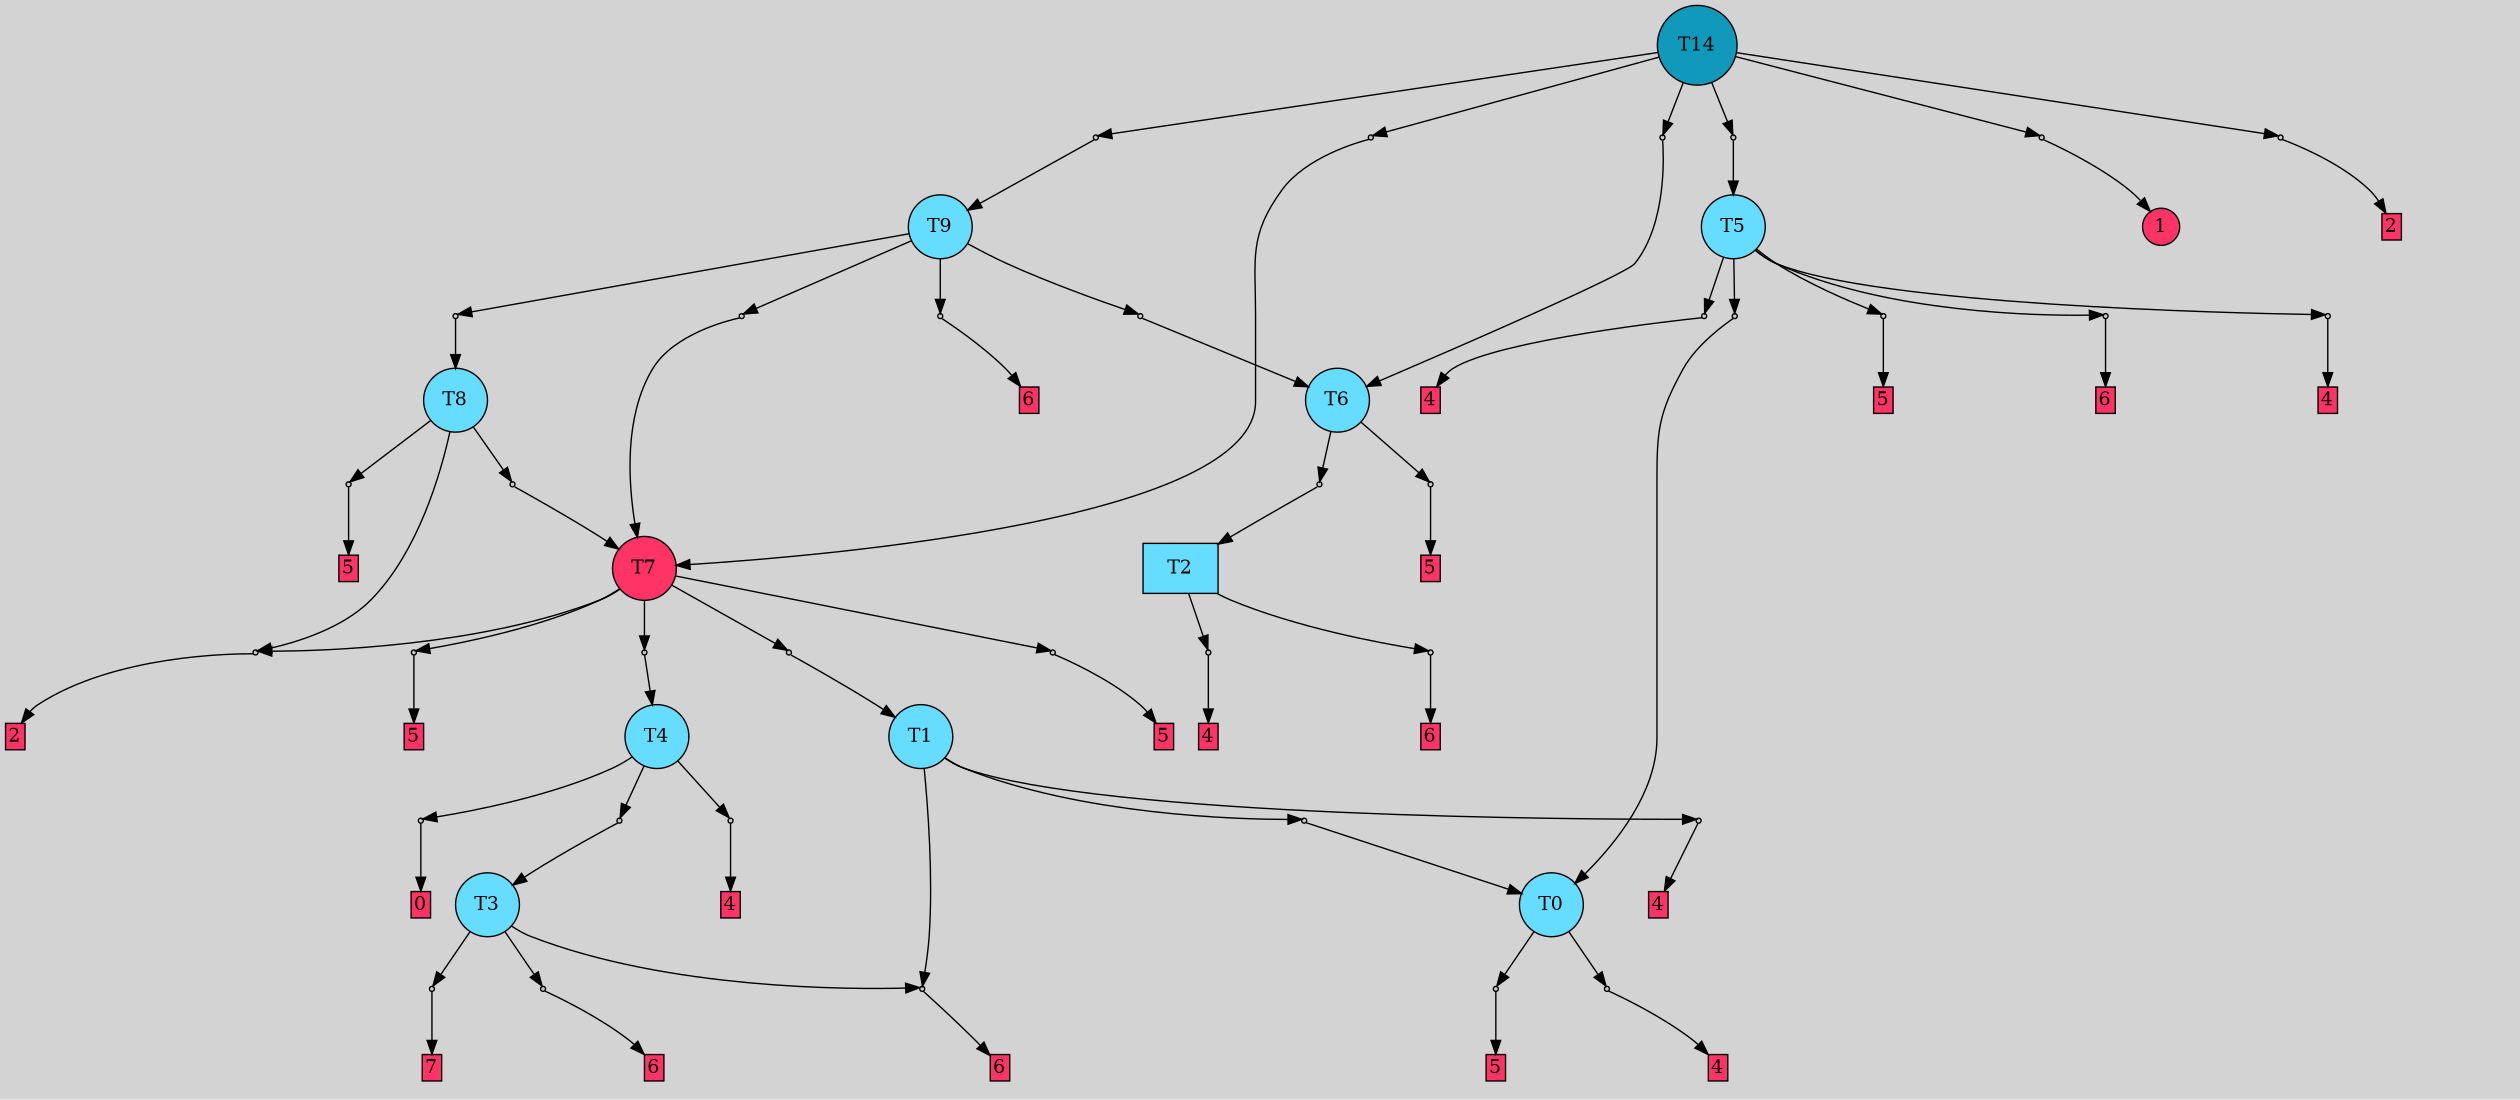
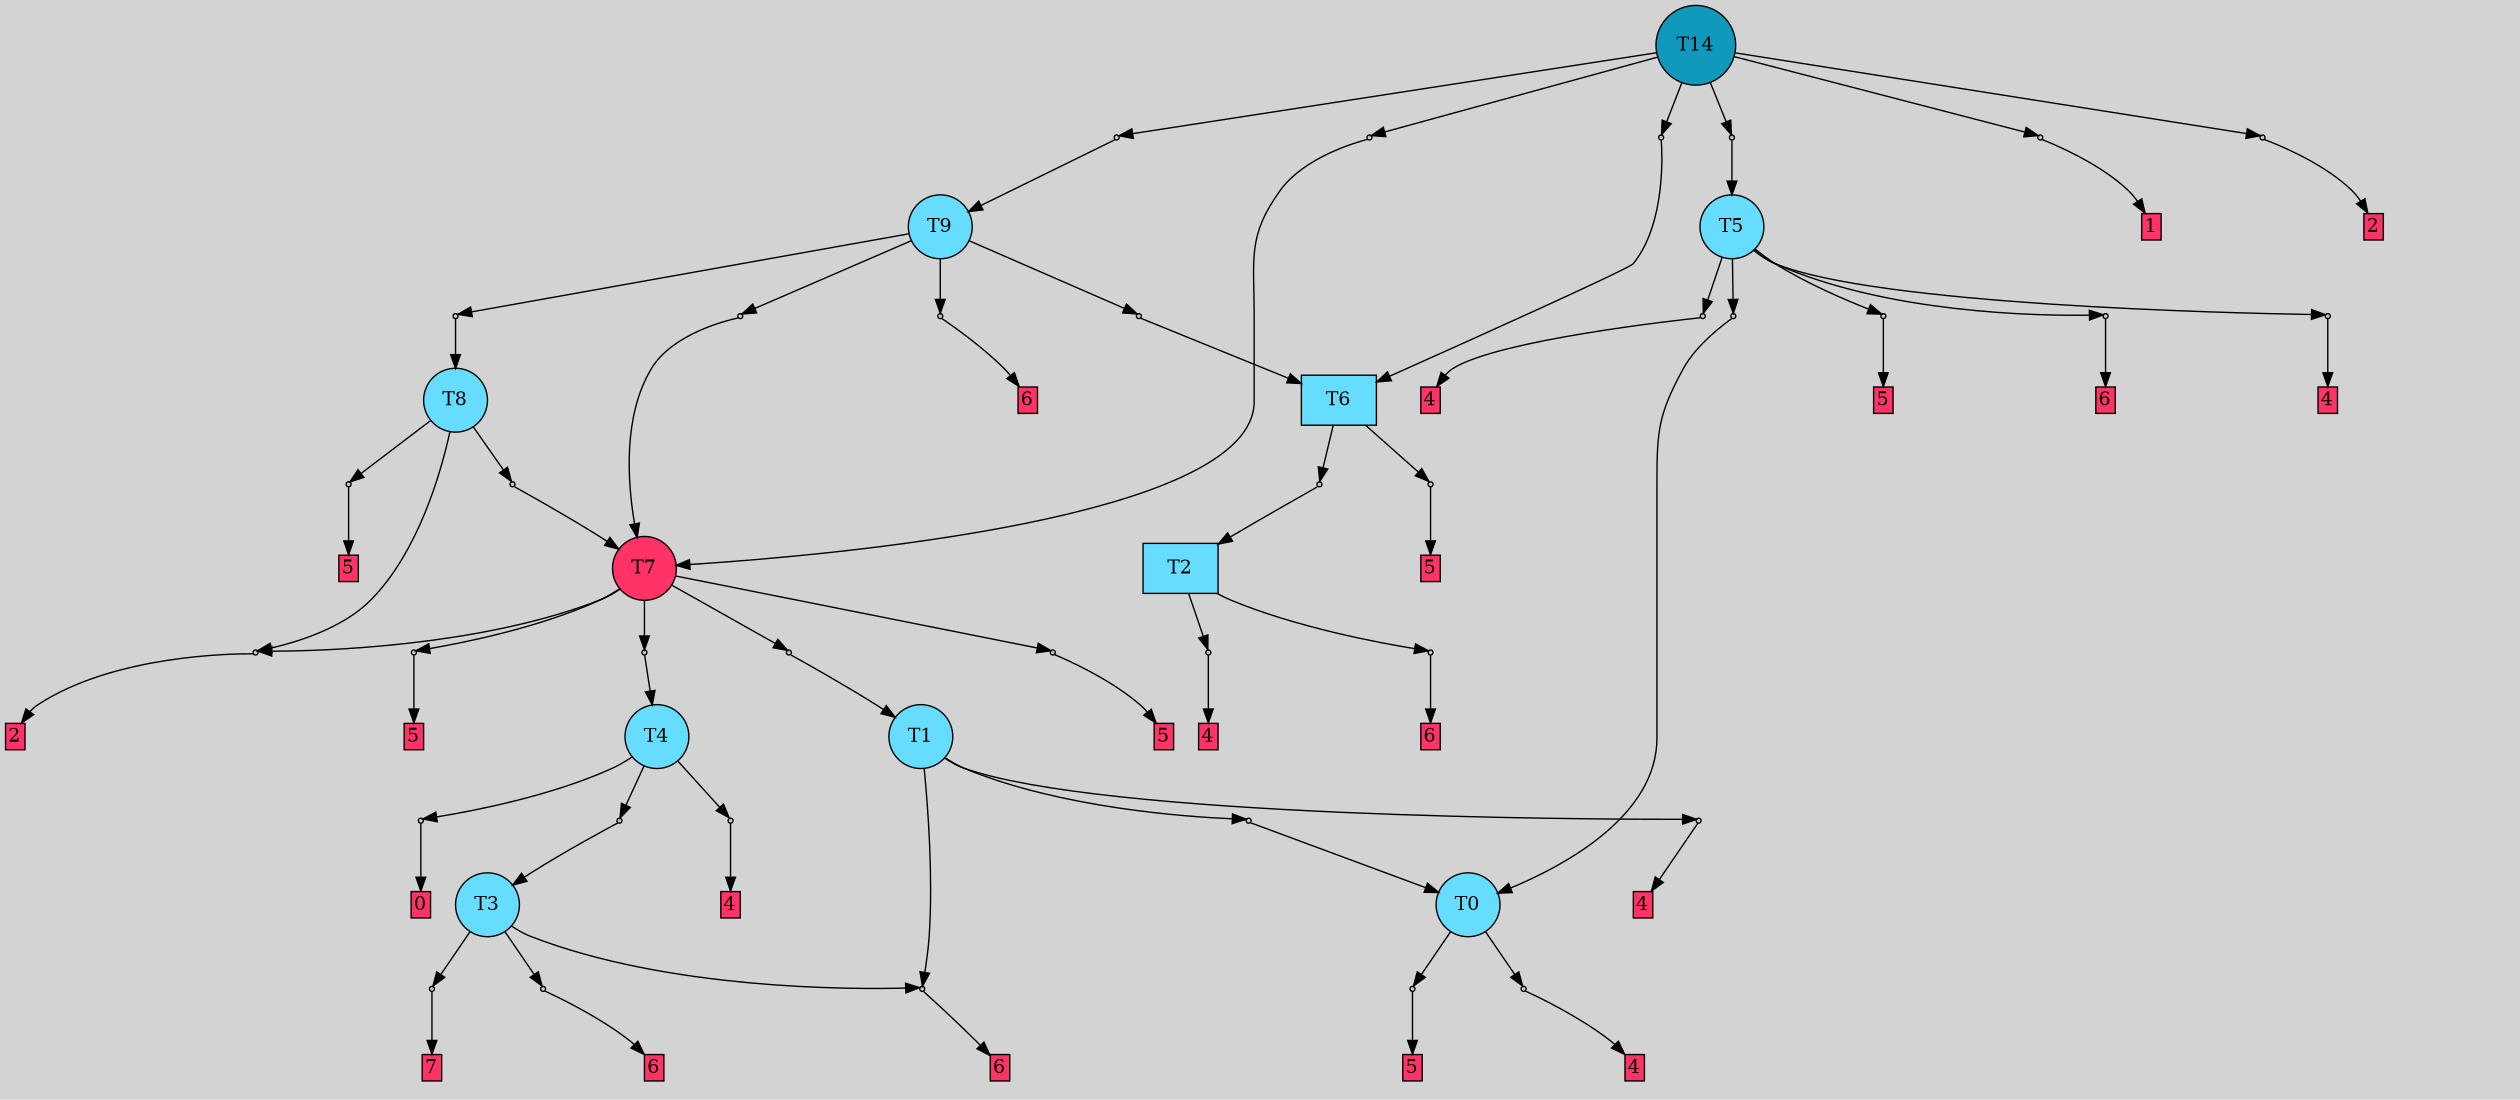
  digraph {
    bgcolor=lightgray
    node [shape=box style=filled]
    n1 [fillcolor="#1199bb" label=T14 shape=circle]
    P30 [fillcolor="#cccccc" shape=point]
    P31 [fillcolor="#cccccc" shape=point]
    P32 [fillcolor="#cccccc" shape=point]
    P33 [fillcolor="#cccccc" shape=point]
    P34 [fillcolor="#cccccc" shape=point]
    P35 [fillcolor="#cccccc" shape=point]
    T0 [fillcolor="#66ddff" shape=circle]
    P0 [fillcolor="#cccccc" shape=point]
    P1 [fillcolor="#cccccc" shape=point]
    n11 [label="2|3&1|2#4|1&#92;n6|0&0|3#1|6&#92;n" style=invis]
    n12 [fillcolor="#ff3366" height=0 label=4 margin=0.03 width=0]
    n13 [label="8|0&3|1#1|1&#92;n" style=invis]
    n14 [fillcolor="#ff3366" height=0 label=5 margin=0.03 width=0]
    T1 [fillcolor="#66ddff" shape=circle]
    P2 [fillcolor="#cccccc" shape=point]
    P3 [fillcolor="#cccccc" shape=point]
    P4 [fillcolor="#cccccc" shape=point]
    n19 [label="1|0&0|0#3|7&#92;n" style=invis]
    n20 [fillcolor="#ff3366" height=0 label=6 margin=0.03 width=0]
    n21 [label="8|0&3|5#4|6&#92;n" style=invis]
    n22 [label="6|0&3|3#1|6&#92;n" style=invis]
    n23 [fillcolor="#ff3366" height=0 label=4 margin=0.03 width=0]
    T2 [fillcolor="#66ddff"]
    P5 [fillcolor="#cccccc" shape=point]
    P6 [fillcolor="#cccccc" shape=point]
    n27 [label="3|0&3|4#0|3&#92;n" style=invis]
    n28 [fillcolor="#ff3366" height=0 label=6 margin=0.03 width=0]
    n29 [label="1|0&1|3#1|2&#92;n" style=invis]
    n30 [fillcolor="#ff3366" height=0 label=4 margin=0.03 width=0]
    T3 [fillcolor="#66ddff" shape=circle]
    P7 [fillcolor="#cccccc" shape=point]
    P8 [fillcolor="#cccccc" shape=point]
    n34 [label="5|0&3|6#4|5&#92;n" style=invis]
    n35 [fillcolor="#ff3366" height=0 label=7 margin=0.03 width=0]
    n36 [label="3|0&1|2#3|0&#92;n" style=invis]
    n37 [fillcolor="#ff3366" height=0 label=6 margin=0.03 width=0]
    T4 [fillcolor="#66ddff" shape=circle]
    P9 [fillcolor="#cccccc" shape=point]
    P10 [fillcolor="#cccccc" shape=point]
    P11 [fillcolor="#cccccc" shape=point]
    n42 [label="3|0&2|5#1|0&#92;n" style=invis]
    n43 [fillcolor="#ff3366" height=0 label=4 margin=0.03 width=0]
    n44 [label="0|0&3|1#0|0&#92;n" style=invis]
    I11 [style=invis]
    n46 [fillcolor="#ff3366" height=0 label=0 margin=0.03 width=0]
    T5 [fillcolor="#66ddff" shape=circle]
    P12 [fillcolor="#cccccc" shape=point]
    P13 [fillcolor="#cccccc" shape=point]
    P14 [fillcolor="#cccccc" shape=point]
    P15 [fillcolor="#cccccc" shape=point]
    P16 [fillcolor="#cccccc" shape=point]
    n53 [label="2|0&3|2#1|2&#92;n" style=invis]
    n54 [fillcolor="#ff3366" height=0 label=5 margin=0.03 width=0]
    n55 [label="0|0&3|1#0|0&#92;n" style=invis]
    n56 [fillcolor="#ff3366" height=0 label=6 margin=0.03 width=0]
    n57 [label="1|3&3|5#3|0&#92;n6|0&0|3#1|6&#92;n" style=invis]
    n58 [fillcolor="#ff3366" height=0 label=4 margin=0.03 width=0]
    n59 [label="5|1&4|2#4|7&#92;n8|0&0|1#0|1&#92;n" style=invis]
    n60 [fillcolor="#ff3366" height=0 label=4 margin=0.03 width=0]
    n61 [label="8|0&3|5#1|6&#92;n" style=invis]
-   T6 [fillcolor="#66ddff" shape=circle]
+   T6 [fillcolor="#66ddff"]
    P17 [fillcolor="#cccccc" shape=point]
    P18 [fillcolor="#cccccc" shape=point]
    n65 [label="2|6&0|1#0|6&#92;n4|0&1|2#0|6&#92;n" style=invis]
    n66 [label="2|0&3|2#1|2&#92;n" style=invis]
    n67 [fillcolor="#ff3366" height=0 label=5 margin=0.03 width=0]
    T7 [fillcolor="#ff3366" shape=circle]
    P19 [fillcolor="#cccccc" shape=point]
    P20 [fillcolor="#cccccc" shape=point]
    P21 [fillcolor="#cccccc" shape=point]
    P22 [fillcolor="#cccccc" shape=point]
    P23 [fillcolor="#cccccc" shape=point]
    n74 [label="0|6&0|4#1|7&#92;n4|0&1|7#0|6&#92;n" style=invis]
    n75 [label="2|0&3|2#4|2&#92;n" style=invis]
    n76 [fillcolor="#ff3366" height=0 label=2 margin=0.03 width=0]
    n77 [label="1|0&3|6#1|7&#92;n" style=invis]
    n78 [fillcolor="#ff3366" height=0 label=5 margin=0.03 width=0]
    n79 [label="1|0&1|6#1|4&#92;n" style=invis]
    n80 [label="1|0&3|6#3|1&#92;n" style=invis]
    n81 [fillcolor="#ff3366" height=0 label=5 margin=0.03 width=0]
    T8 [fillcolor="#66ddff" shape=circle]
    P24 [fillcolor="#cccccc" shape=point]
    P25 [fillcolor="#cccccc" shape=point]
    n85 [label="2|0&1|2#1|2&#92;n" style=invis]
    n86 [fillcolor="#ff3366" height=0 label=5 margin=0.03 width=0]
    n87 [label="8|0&1|1#3|4&#92;n" style=invis]
    T9 [fillcolor="#66ddff" shape=circle]
    P26 [fillcolor="#cccccc" shape=point]
    P27 [fillcolor="#cccccc" shape=point]
    P28 [fillcolor="#cccccc" shape=point]
    P29 [fillcolor="#cccccc" shape=point]
    n93 [label="2|0&3|2#2|2&#92;n" style=invis]
    n94 [label="4|0&3|5#2|5&#92;n" style=invis]
    n95 [fillcolor="#ff3366" height=0 label=6 margin=0.03 width=0]
    n96 [label="0|0&1|5#3|6&#92;n" style=invis]
    n97 [label="8|0&2|3#0|7&#92;n" style=invis]
    n98 [label="3|0&2|7#1|4&#92;n" style=invis]
    n99 [label="2|4&3|1#1|3&#92;n0|6&0|4#1|7&#92;n4|0&1|7#0|6&#92;n" style=invis]
-   n100 [fillcolor="#ff3366" height=0 label=1 margin=0.03 shape=circle width=0]
+   n100 [fillcolor="#ff3366" height=0 label=1 margin=0.03 width=0]
    n101 [label="8|0&2|3#0|7&#92;n" style=invis]
    n102 [label="2|0&3|2#4|2&#92;n" style=invis]
    n103 [fillcolor="#ff3366" height=0 label=2 margin=0.03 width=0]
    n104 [label="3|0&3|0#0|1&#92;n" style=invis]
    n105 [label="8|0&2|7#2|7&#92;n" style=invis]
    subgraph sub_1 {
      rank=same
      n1
    }
    n1 -> P30
    n1 -> P31
    n1 -> P32
    n1 -> P33
    n1 -> P34
    n1 -> P35
    P30 -> T6
    P30 -> n98 [style=invis]
    P31 -> n99 [style=invis]
    P31 -> n100
    P32 -> T5
    P32 -> n101 [style=invis]
    P33 -> n102 [style=invis]
    P33 -> n103
    P34 -> T7
    P34 -> n104 [style=invis]
    P35 -> T9
    P35 -> n105 [style=invis]
    T0 -> P0
    T0 -> P1
    P0 -> n11 [style=invis]
    P0 -> n12
    P1 -> n13 [style=invis]
    P1 -> n14
    T1 -> P2
    T1 -> P3
    T1 -> P4
    P2 -> n19 [style=invis]
    P2 -> n20
    P3 -> T0
    P3 -> n21 [style=invis]
    P4 -> n22 [style=invis]
    P4 -> n23
    T2 -> P5
    T2 -> P6
    P5 -> n27 [style=invis]
    P5 -> n28
    P6 -> n29 [style=invis]
    P6 -> n30
    T3 -> P2
    T3 -> P7
    T3 -> P8
    P7 -> n34 [style=invis]
    P7 -> n35
    P8 -> n36 [style=invis]
    P8 -> n37
    T4 -> P9
    T4 -> P10
    T4 -> P11
    P9 -> n42 [style=invis]
    P9 -> n43
    P10 -> T3
    P10 -> n44 [style=invis]
    P11 -> I11 [style=invis]
    P11 -> n46
    T5 -> P12
    T5 -> P13
    T5 -> P14
    T5 -> P15
    T5 -> P16
    P12 -> n53 [style=invis]
    P12 -> n54
    P13 -> n55 [style=invis]
    P13 -> n56
    P14 -> n57 [style=invis]
    P14 -> n58
    P15 -> n59 [style=invis]
    P15 -> n60
    P16 -> T0
    P16 -> n61 [style=invis]
    T6 -> P17
    T6 -> P18
    P17 -> T2
    P17 -> n65 [style=invis]
    P18 -> n66 [style=invis]
    P18 -> n67
    T7 -> P19
    T7 -> P20
    T7 -> P21
    T7 -> P22
    T7 -> P23
    P19 -> T4
    P19 -> n74 [style=invis]
    P20 -> n75 [style=invis]
    P20 -> n76
    P21 -> n77 [style=invis]
    P21 -> n78
    P22 -> T1
    P22 -> n79 [style=invis]
    P23 -> n80 [style=invis]
    P23 -> n81
    T8 -> P20
    T8 -> P24
    T8 -> P25
    P24 -> n85 [style=invis]
    P24 -> n86
    P25 -> T7
    P25 -> n87 [style=invis]
    T9 -> P26
    T9 -> P27
    T9 -> P28
    T9 -> P29
    P26 -> T8
    P26 -> n93 [style=invis]
    P27 -> n94 [style=invis]
    P27 -> n95
    P28 -> T7
    P28 -> n96 [style=invis]
    P29 -> T6
    P29 -> n97 [style=invis]
  }
